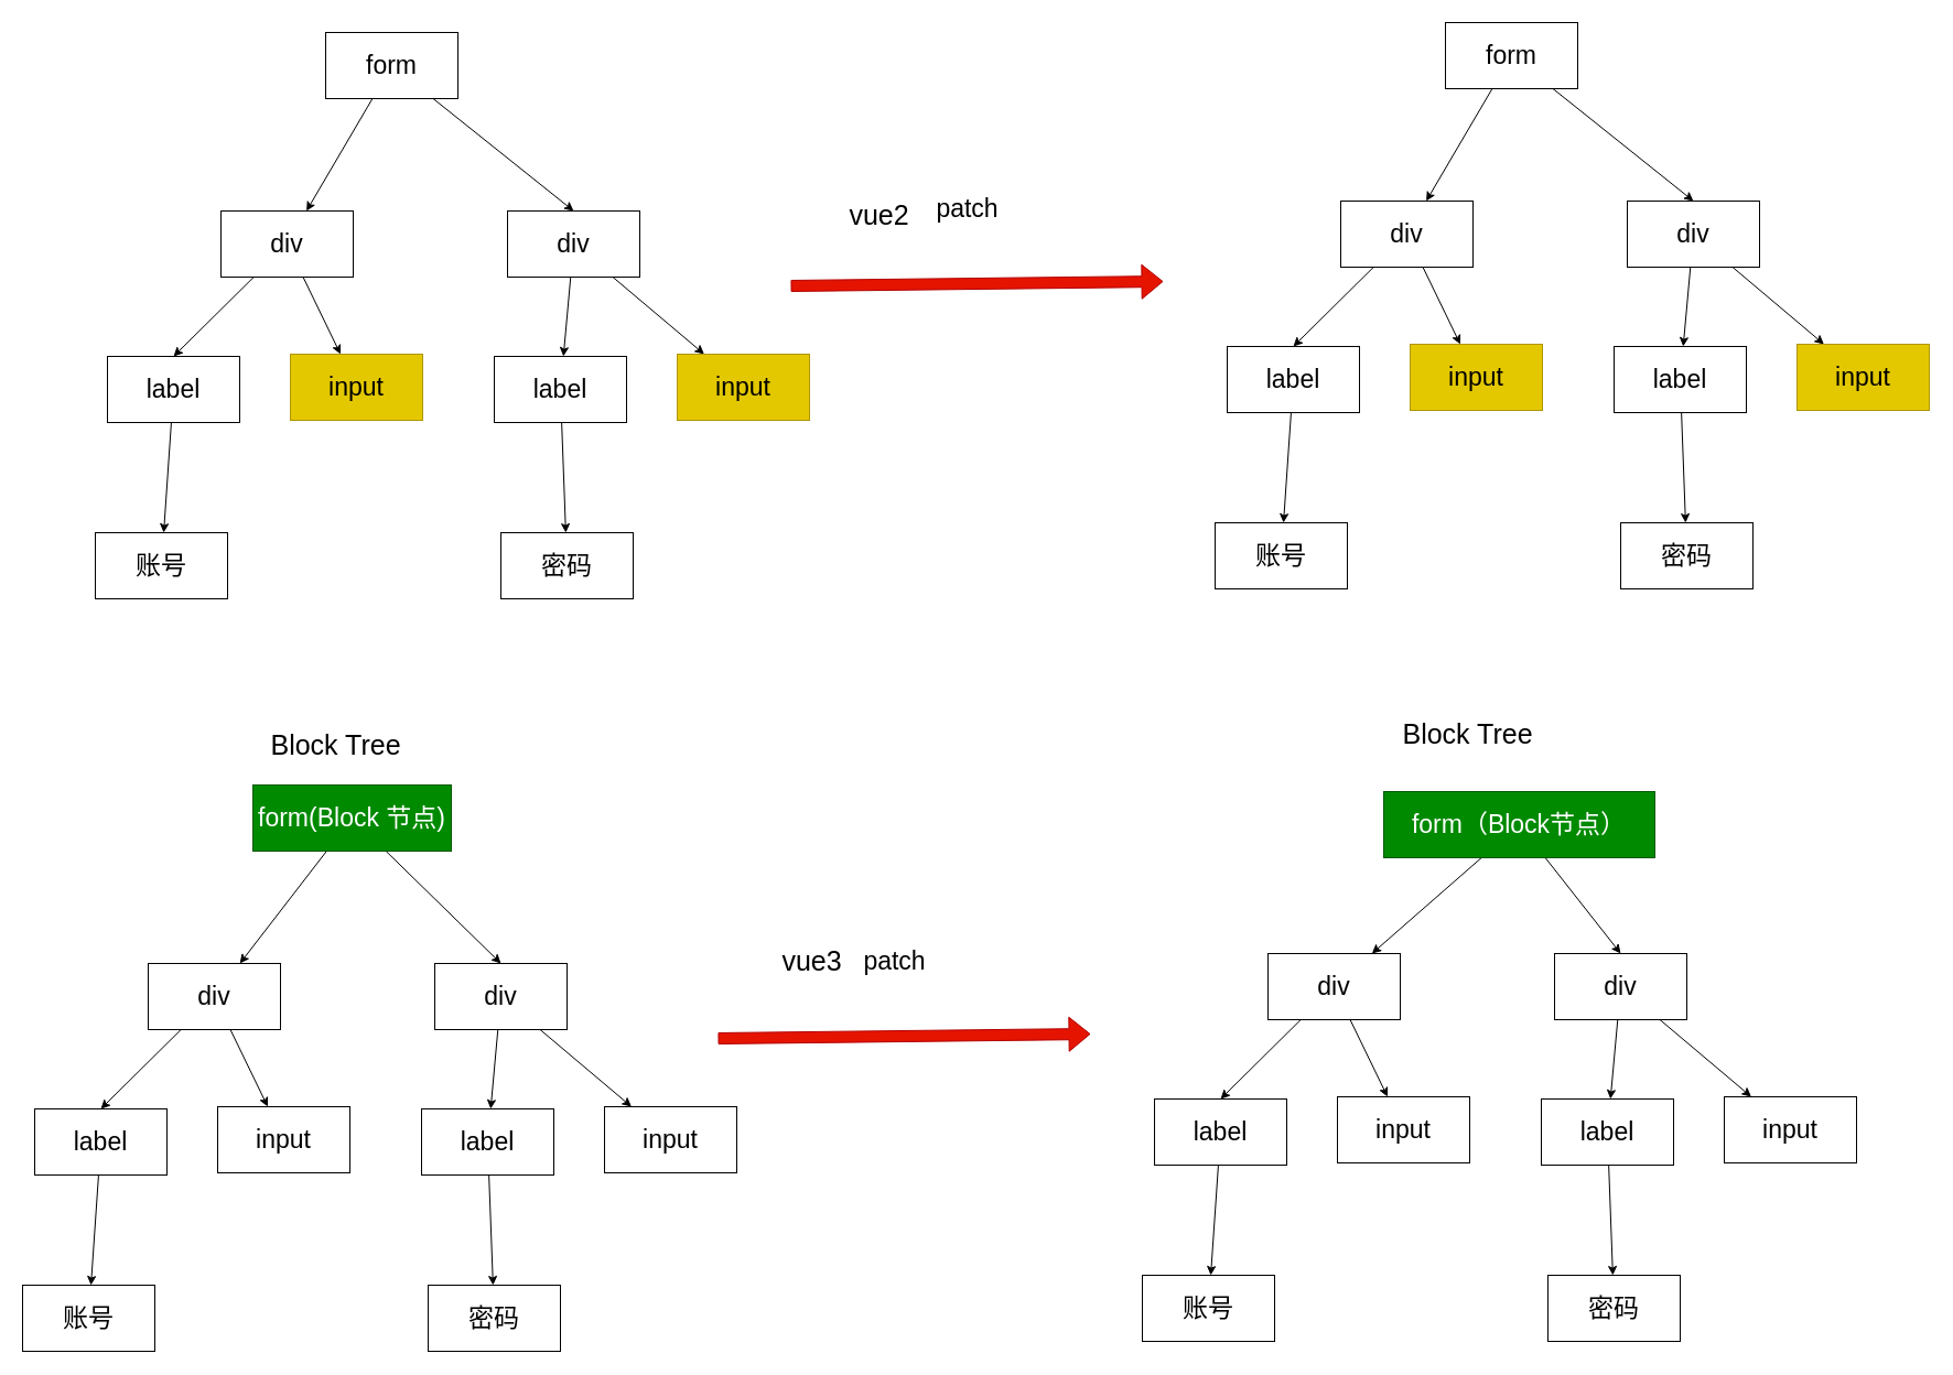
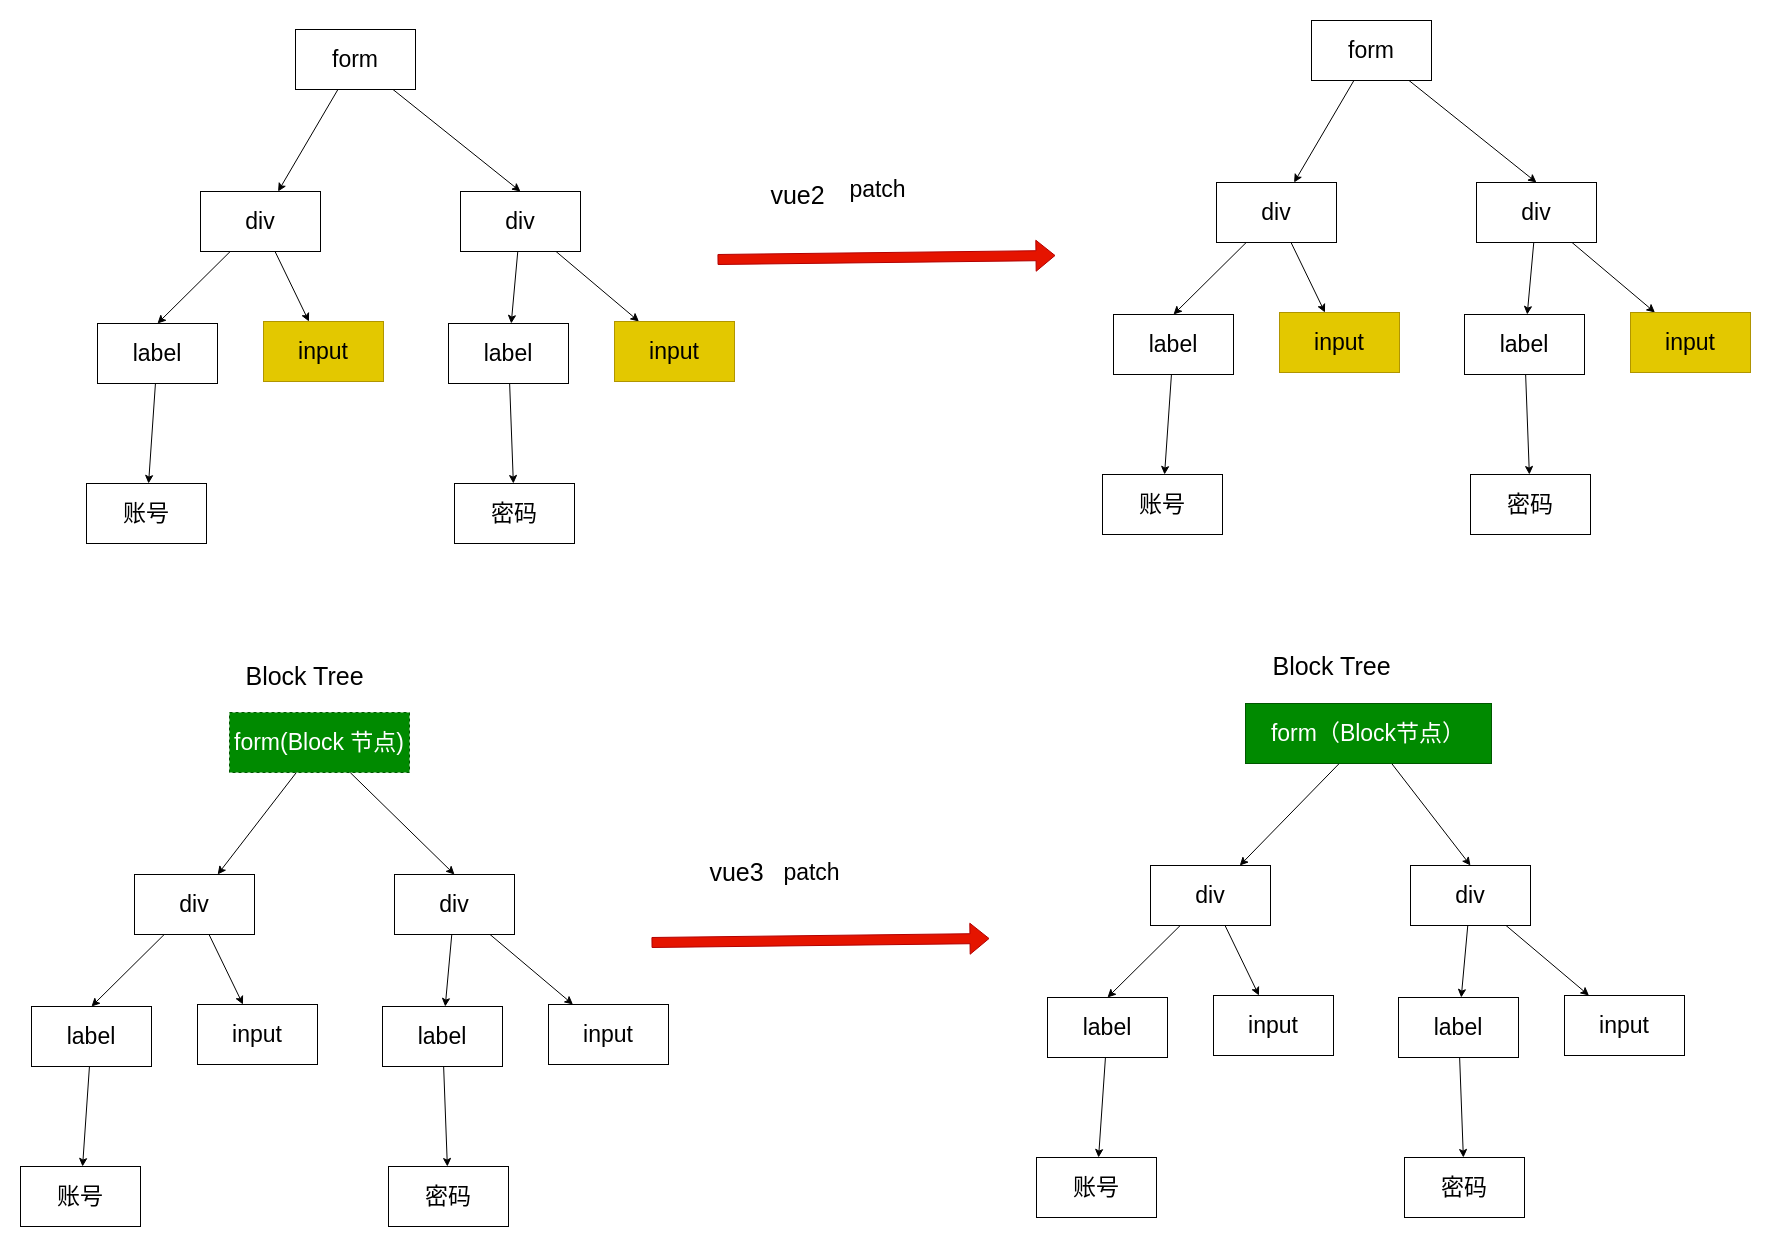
  <mxCell id="0" />
  <mxCell id="1" parent="0" />
  <mxCell id="2" style="edgeStyle=none;html=1;fontSize=23;" parent="1" source="4" target="7" edge="1"><mxGeometry relative="1" as="geometry"><mxPoint x="202.619" y="184.219" as="targetPoint" /></mxGeometry></mxCell>
  <mxCell id="3" style="edgeStyle=none;html=1;fontSize=23;entryX=0.5;entryY=0;entryDx=0;entryDy=0;" parent="1" source="4" target="10" edge="1"><mxGeometry relative="1" as="geometry"><mxPoint x="470.219" y="195.019" as="targetPoint" /></mxGeometry></mxCell>
  <mxCell id="4" value="form" style="rounded=0;whiteSpace=wrap;html=1;fontSize=23;" parent="1" vertex="1"><mxGeometry x="295" y="29" width="120" height="60" as="geometry" /></mxCell>
  <mxCell id="5" style="edgeStyle=none;html=1;entryX=0.5;entryY=0;entryDx=0;entryDy=0;fontSize=23;" parent="1" source="7" target="12" edge="1"><mxGeometry relative="1" as="geometry" /></mxCell>
  <mxCell id="6" style="edgeStyle=none;html=1;fontSize=23;" parent="1" source="7" target="13" edge="1"><mxGeometry relative="1" as="geometry" /></mxCell>
  <mxCell id="7" value="div" style="rounded=0;whiteSpace=wrap;html=1;fontSize=23;" parent="1" vertex="1"><mxGeometry x="200" y="191" width="120" height="60" as="geometry" /></mxCell>
  <mxCell id="8" style="edgeStyle=none;html=1;fontSize=23;" parent="1" source="10" target="15" edge="1"><mxGeometry relative="1" as="geometry" /></mxCell>
  <mxCell id="9" style="edgeStyle=none;html=1;fontSize=23;" parent="1" source="10" target="16" edge="1"><mxGeometry relative="1" as="geometry" /></mxCell>
  <mxCell id="10" value="div" style="rounded=0;whiteSpace=wrap;html=1;fontSize=23;" parent="1" vertex="1"><mxGeometry x="460" y="191" width="120" height="60" as="geometry" /></mxCell>
  <mxCell id="11" style="edgeStyle=none;html=1;fontSize=23;" parent="1" source="12" target="17" edge="1"><mxGeometry relative="1" as="geometry" /></mxCell>
  <mxCell id="12" value="label" style="rounded=0;whiteSpace=wrap;html=1;fontSize=23;" parent="1" vertex="1"><mxGeometry x="97" y="323" width="120" height="60" as="geometry" /></mxCell>
  <mxCell id="13" value="input" style="rounded=0;whiteSpace=wrap;html=1;fontSize=23;fillColor=#e3c800;fontColor=#000000;strokeColor=#B09500;" parent="1" vertex="1"><mxGeometry x="263" y="321" width="120" height="60" as="geometry" /></mxCell>
  <mxCell id="14" style="edgeStyle=none;html=1;fontSize=23;" parent="1" source="15" target="18" edge="1"><mxGeometry relative="1" as="geometry" /></mxCell>
  <mxCell id="15" value="label" style="rounded=0;whiteSpace=wrap;html=1;fontSize=23;" parent="1" vertex="1"><mxGeometry x="448" y="323" width="120" height="60" as="geometry" /></mxCell>
  <mxCell id="16" value="input" style="rounded=0;whiteSpace=wrap;html=1;fontSize=23;fillColor=#e3c800;fontColor=#000000;strokeColor=#B09500;" parent="1" vertex="1"><mxGeometry x="614" y="321" width="120" height="60" as="geometry" /></mxCell>
  <mxCell id="17" value="账号" style="rounded=0;whiteSpace=wrap;html=1;fontSize=23;" parent="1" vertex="1"><mxGeometry x="86" y="483" width="120" height="60" as="geometry" /></mxCell>
  <mxCell id="18" value="密码" style="rounded=0;whiteSpace=wrap;html=1;fontSize=23;" parent="1" vertex="1"><mxGeometry x="454" y="483" width="120" height="60" as="geometry" /></mxCell>
  <mxCell id="19" style="edgeStyle=none;html=1;fontSize=23;" parent="1" source="21" target="24" edge="1"><mxGeometry relative="1" as="geometry"><mxPoint x="1218.619" y="175.219" as="targetPoint" /></mxGeometry></mxCell>
  <mxCell id="20" style="edgeStyle=none;html=1;fontSize=23;entryX=0.5;entryY=0;entryDx=0;entryDy=0;" parent="1" source="21" target="27" edge="1"><mxGeometry relative="1" as="geometry"><mxPoint x="1486.219" y="186.019" as="targetPoint" /></mxGeometry></mxCell>
  <mxCell id="21" value="form" style="rounded=0;whiteSpace=wrap;html=1;fontSize=23;" parent="1" vertex="1"><mxGeometry x="1311" y="20" width="120" height="60" as="geometry" /></mxCell>
  <mxCell id="22" style="edgeStyle=none;html=1;entryX=0.5;entryY=0;entryDx=0;entryDy=0;fontSize=23;" parent="1" source="24" target="29" edge="1"><mxGeometry relative="1" as="geometry" /></mxCell>
  <mxCell id="23" style="edgeStyle=none;html=1;fontSize=23;" parent="1" source="24" target="30" edge="1"><mxGeometry relative="1" as="geometry" /></mxCell>
  <mxCell id="24" value="div" style="rounded=0;whiteSpace=wrap;html=1;fontSize=23;" parent="1" vertex="1"><mxGeometry x="1216" y="182" width="120" height="60" as="geometry" /></mxCell>
  <mxCell id="25" style="edgeStyle=none;html=1;fontSize=23;" parent="1" source="27" target="32" edge="1"><mxGeometry relative="1" as="geometry" /></mxCell>
  <mxCell id="26" style="edgeStyle=none;html=1;fontSize=23;" parent="1" source="27" target="33" edge="1"><mxGeometry relative="1" as="geometry" /></mxCell>
  <mxCell id="27" value="div" style="rounded=0;whiteSpace=wrap;html=1;fontSize=23;" parent="1" vertex="1"><mxGeometry x="1476" y="182" width="120" height="60" as="geometry" /></mxCell>
  <mxCell id="28" style="edgeStyle=none;html=1;fontSize=23;" parent="1" source="29" target="34" edge="1"><mxGeometry relative="1" as="geometry" /></mxCell>
  <mxCell id="29" value="label" style="rounded=0;whiteSpace=wrap;html=1;fontSize=23;" parent="1" vertex="1"><mxGeometry x="1113" y="314" width="120" height="60" as="geometry" /></mxCell>
  <mxCell id="30" value="input" style="rounded=0;whiteSpace=wrap;html=1;fontSize=23;fillColor=#e3c800;fontColor=#000000;strokeColor=#B09500;" parent="1" vertex="1"><mxGeometry x="1279" y="312" width="120" height="60" as="geometry" /></mxCell>
  <mxCell id="31" style="edgeStyle=none;html=1;fontSize=23;" parent="1" source="32" target="35" edge="1"><mxGeometry relative="1" as="geometry" /></mxCell>
  <mxCell id="32" value="label" style="rounded=0;whiteSpace=wrap;html=1;fontSize=23;" parent="1" vertex="1"><mxGeometry x="1464" y="314" width="120" height="60" as="geometry" /></mxCell>
  <mxCell id="33" value="input" style="rounded=0;whiteSpace=wrap;html=1;fontSize=23;fillColor=#e3c800;fontColor=#000000;strokeColor=#B09500;" parent="1" vertex="1"><mxGeometry x="1630" y="312" width="120" height="60" as="geometry" /></mxCell>
  <mxCell id="34" value="账号" style="rounded=0;whiteSpace=wrap;html=1;fontSize=23;" parent="1" vertex="1"><mxGeometry x="1102" y="474" width="120" height="60" as="geometry" /></mxCell>
  <mxCell id="35" value="密码" style="rounded=0;whiteSpace=wrap;html=1;fontSize=23;" parent="1" vertex="1"><mxGeometry x="1470" y="474" width="120" height="60" as="geometry" /></mxCell>
  <mxCell id="36" value="" style="shape=flexArrow;endArrow=classic;html=1;fontSize=23;fillColor=#e51400;strokeColor=#B20000;" parent="1" edge="1"><mxGeometry width="50" height="50" relative="1" as="geometry"><mxPoint x="717" y="259" as="sourcePoint" /><mxPoint x="1055" y="255" as="targetPoint" /></mxGeometry></mxCell>
  <mxCell id="37" value="patch" style="text;html=1;align=center;verticalAlign=middle;resizable=0;points=[];autosize=1;strokeColor=none;fillColor=none;fontSize=23;" parent="1" vertex="1"><mxGeometry x="840" y="169" width="74" height="40" as="geometry" /></mxCell>
  <mxCell id="38" value="vue2" style="text;html=1;align=center;verticalAlign=middle;resizable=0;points=[];autosize=1;strokeColor=none;fillColor=none;fontSize=25;" vertex="1" parent="1"><mxGeometry x="761" y="173" width="72" height="42" as="geometry" /></mxCell>
  <mxCell id="39" style="edgeStyle=none;html=1;fontSize=23;" edge="1" parent="1" source="41" target="44"><mxGeometry relative="1" as="geometry"><mxPoint x="136.619" y="867.219" as="targetPoint" /></mxGeometry></mxCell>
  <mxCell id="40" style="edgeStyle=none;html=1;fontSize=23;entryX=0.5;entryY=0;entryDx=0;entryDy=0;" edge="1" parent="1" source="41" target="47"><mxGeometry relative="1" as="geometry"><mxPoint x="404.219" y="878.019" as="targetPoint" /></mxGeometry></mxCell>
- <mxCell id="41" value="form(Block 节点)" style="rounded=0;whiteSpace=wrap;html=1;fontSize=23;fillColor=#008a00;fontColor=#ffffff;strokeColor=#005700;" vertex="1" parent="1"><mxGeometry x="229" y="712" width="180" height="60" as="geometry" /></mxCell>
+ <mxCell id="41" value="form(Block 节点)" style="rounded=0;whiteSpace=wrap;html=1;fontSize=23;fillColor=#008a00;fontColor=#ffffff;strokeColor=#005700;dashed=1;" vertex="1" parent="1"><mxGeometry x="229" y="712" width="180" height="60" as="geometry" /></mxCell>
  <mxCell id="42" style="edgeStyle=none;html=1;entryX=0.5;entryY=0;entryDx=0;entryDy=0;fontSize=23;" edge="1" parent="1" source="44" target="49"><mxGeometry relative="1" as="geometry" /></mxCell>
  <mxCell id="43" style="edgeStyle=none;html=1;fontSize=23;" edge="1" parent="1" source="44" target="50"><mxGeometry relative="1" as="geometry" /></mxCell>
  <mxCell id="44" value="div" style="rounded=0;whiteSpace=wrap;html=1;fontSize=23;" vertex="1" parent="1"><mxGeometry x="134" y="874" width="120" height="60" as="geometry" /></mxCell>
  <mxCell id="45" style="edgeStyle=none;html=1;fontSize=23;" edge="1" parent="1" source="47" target="52"><mxGeometry relative="1" as="geometry" /></mxCell>
  <mxCell id="46" style="edgeStyle=none;html=1;fontSize=23;" edge="1" parent="1" source="47" target="53"><mxGeometry relative="1" as="geometry" /></mxCell>
  <mxCell id="47" value="div" style="rounded=0;whiteSpace=wrap;html=1;fontSize=23;" vertex="1" parent="1"><mxGeometry x="394" y="874" width="120" height="60" as="geometry" /></mxCell>
  <mxCell id="48" style="edgeStyle=none;html=1;fontSize=23;" edge="1" parent="1" source="49" target="54"><mxGeometry relative="1" as="geometry" /></mxCell>
  <mxCell id="49" value="label" style="rounded=0;whiteSpace=wrap;html=1;fontSize=23;" vertex="1" parent="1"><mxGeometry x="31" y="1006" width="120" height="60" as="geometry" /></mxCell>
  <mxCell id="50" value="input" style="rounded=0;whiteSpace=wrap;html=1;fontSize=23;" vertex="1" parent="1"><mxGeometry x="197" y="1004" width="120" height="60" as="geometry" /></mxCell>
  <mxCell id="51" style="edgeStyle=none;html=1;fontSize=23;" edge="1" parent="1" source="52" target="55"><mxGeometry relative="1" as="geometry" /></mxCell>
  <mxCell id="52" value="label" style="rounded=0;whiteSpace=wrap;html=1;fontSize=23;" vertex="1" parent="1"><mxGeometry x="382" y="1006" width="120" height="60" as="geometry" /></mxCell>
  <mxCell id="53" value="input" style="rounded=0;whiteSpace=wrap;html=1;fontSize=23;" vertex="1" parent="1"><mxGeometry x="548" y="1004" width="120" height="60" as="geometry" /></mxCell>
  <mxCell id="54" value="账号" style="rounded=0;whiteSpace=wrap;html=1;fontSize=23;" vertex="1" parent="1"><mxGeometry x="20" y="1166" width="120" height="60" as="geometry" /></mxCell>
  <mxCell id="55" value="密码" style="rounded=0;whiteSpace=wrap;html=1;fontSize=23;" vertex="1" parent="1"><mxGeometry x="388" y="1166" width="120" height="60" as="geometry" /></mxCell>
  <mxCell id="56" style="edgeStyle=none;html=1;fontSize=23;" edge="1" parent="1" source="58" target="61"><mxGeometry relative="1" as="geometry"><mxPoint x="1152.619" y="858.219" as="targetPoint" /></mxGeometry></mxCell>
  <mxCell id="57" style="edgeStyle=none;html=1;fontSize=23;entryX=0.5;entryY=0;entryDx=0;entryDy=0;" edge="1" parent="1" source="58" target="64"><mxGeometry relative="1" as="geometry"><mxPoint x="1420.219" y="869.019" as="targetPoint" /></mxGeometry></mxCell>
- <mxCell id="58" value="form（Block节点）" style="rounded=0;whiteSpace=wrap;html=1;fontSize=23;fillColor=#008a00;fontColor=#ffffff;strokeColor=#005700;" vertex="1" parent="1"><mxGeometry x="1255" y="718" width="246" height="60" as="geometry" /></mxCell>
+ <mxCell id="58" value="form（Block节点）" style="rounded=0;whiteSpace=wrap;html=1;fontSize=23;fillColor=#008a00;fontColor=#ffffff;strokeColor=#005700;" vertex="1" parent="1"><mxGeometry x="1245" y="703" width="246" height="60" as="geometry" /></mxCell>
  <mxCell id="59" style="edgeStyle=none;html=1;entryX=0.5;entryY=0;entryDx=0;entryDy=0;fontSize=23;" edge="1" parent="1" source="61" target="66"><mxGeometry relative="1" as="geometry" /></mxCell>
  <mxCell id="60" style="edgeStyle=none;html=1;fontSize=23;" edge="1" parent="1" source="61" target="67"><mxGeometry relative="1" as="geometry" /></mxCell>
  <mxCell id="61" value="div" style="rounded=0;whiteSpace=wrap;html=1;fontSize=23;" vertex="1" parent="1"><mxGeometry x="1150" y="865" width="120" height="60" as="geometry" /></mxCell>
  <mxCell id="62" style="edgeStyle=none;html=1;fontSize=23;" edge="1" parent="1" source="64" target="69"><mxGeometry relative="1" as="geometry" /></mxCell>
  <mxCell id="63" style="edgeStyle=none;html=1;fontSize=23;" edge="1" parent="1" source="64" target="70"><mxGeometry relative="1" as="geometry" /></mxCell>
  <mxCell id="64" value="div" style="rounded=0;whiteSpace=wrap;html=1;fontSize=23;" vertex="1" parent="1"><mxGeometry x="1410" y="865" width="120" height="60" as="geometry" /></mxCell>
  <mxCell id="65" style="edgeStyle=none;html=1;fontSize=23;" edge="1" parent="1" source="66" target="71"><mxGeometry relative="1" as="geometry" /></mxCell>
  <mxCell id="66" value="label" style="rounded=0;whiteSpace=wrap;html=1;fontSize=23;" vertex="1" parent="1"><mxGeometry x="1047" y="997" width="120" height="60" as="geometry" /></mxCell>
  <mxCell id="67" value="input" style="rounded=0;whiteSpace=wrap;html=1;fontSize=23;" vertex="1" parent="1"><mxGeometry x="1213" y="995" width="120" height="60" as="geometry" /></mxCell>
  <mxCell id="68" style="edgeStyle=none;html=1;fontSize=23;" edge="1" parent="1" source="69" target="72"><mxGeometry relative="1" as="geometry" /></mxCell>
  <mxCell id="69" value="label" style="rounded=0;whiteSpace=wrap;html=1;fontSize=23;" vertex="1" parent="1"><mxGeometry x="1398" y="997" width="120" height="60" as="geometry" /></mxCell>
  <mxCell id="70" value="input" style="rounded=0;whiteSpace=wrap;html=1;fontSize=23;" vertex="1" parent="1"><mxGeometry x="1564" y="995" width="120" height="60" as="geometry" /></mxCell>
  <mxCell id="71" value="账号" style="rounded=0;whiteSpace=wrap;html=1;fontSize=23;" vertex="1" parent="1"><mxGeometry x="1036" y="1157" width="120" height="60" as="geometry" /></mxCell>
  <mxCell id="72" value="密码" style="rounded=0;whiteSpace=wrap;html=1;fontSize=23;" vertex="1" parent="1"><mxGeometry x="1404" y="1157" width="120" height="60" as="geometry" /></mxCell>
  <mxCell id="73" value="" style="shape=flexArrow;endArrow=classic;html=1;fontSize=23;fillColor=#e51400;strokeColor=#B20000;" edge="1" parent="1"><mxGeometry width="50" height="50" relative="1" as="geometry"><mxPoint x="651" y="942" as="sourcePoint" /><mxPoint x="989" y="938" as="targetPoint" /></mxGeometry></mxCell>
  <mxCell id="74" value="patch" style="text;html=1;align=center;verticalAlign=middle;resizable=0;points=[];autosize=1;strokeColor=none;fillColor=none;fontSize=23;" vertex="1" parent="1"><mxGeometry x="774" y="852" width="74" height="40" as="geometry" /></mxCell>
  <mxCell id="75" value="vue3" style="text;html=1;align=center;verticalAlign=middle;resizable=0;points=[];autosize=1;strokeColor=none;fillColor=none;fontSize=25;" vertex="1" parent="1"><mxGeometry x="700" y="850" width="72" height="42" as="geometry" /></mxCell>
  <mxCell id="76" value="Block Tree" style="text;html=1;align=center;verticalAlign=middle;resizable=0;points=[];autosize=1;strokeColor=none;fillColor=none;fontSize=25;" vertex="1" parent="1"><mxGeometry x="236" y="654" width="136" height="42" as="geometry" /></mxCell>
  <mxCell id="77" value="Block Tree" style="text;html=1;align=center;verticalAlign=middle;resizable=0;points=[];autosize=1;strokeColor=none;fillColor=none;fontSize=25;" vertex="1" parent="1"><mxGeometry x="1263" y="644" width="136" height="42" as="geometry" /></mxCell>
